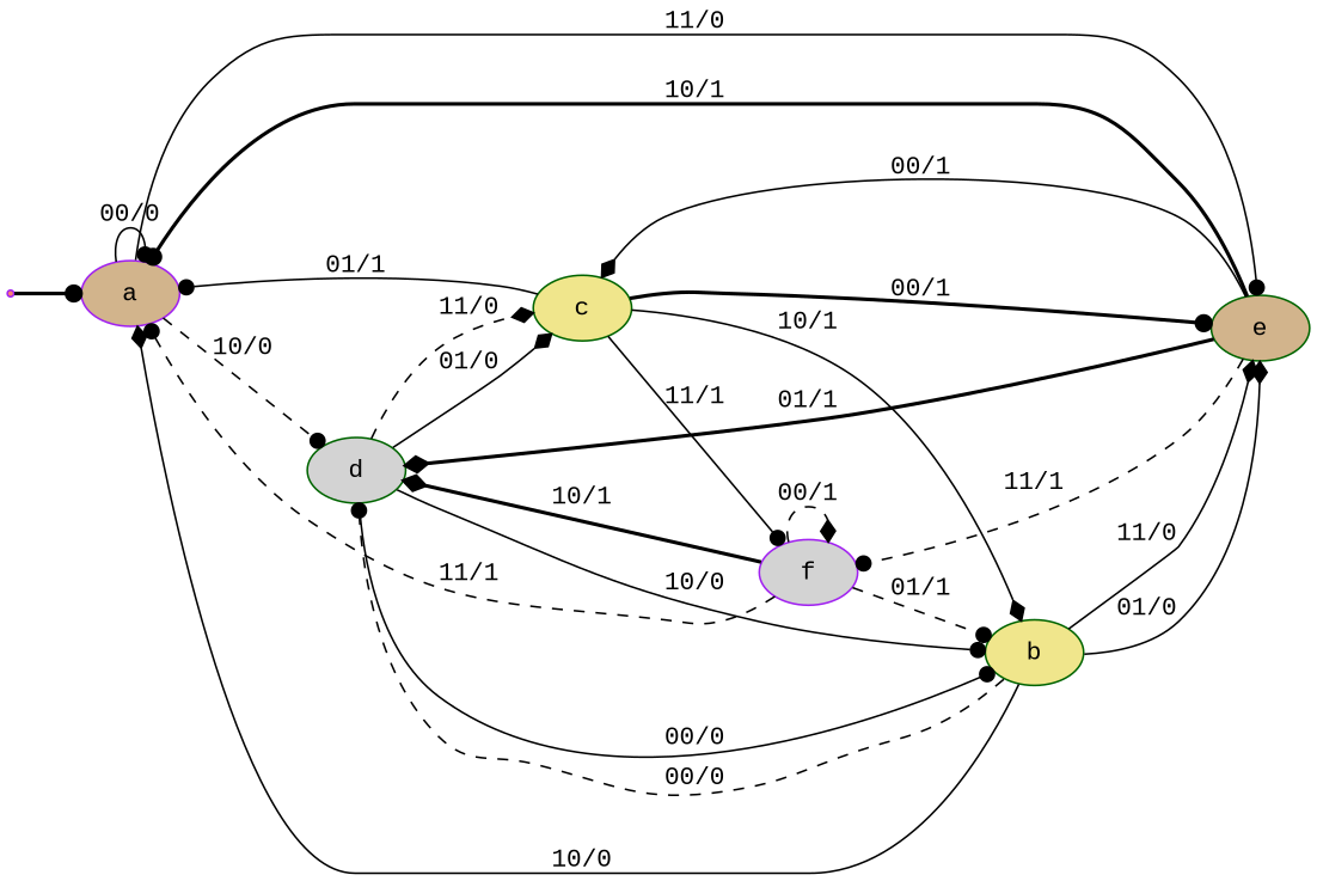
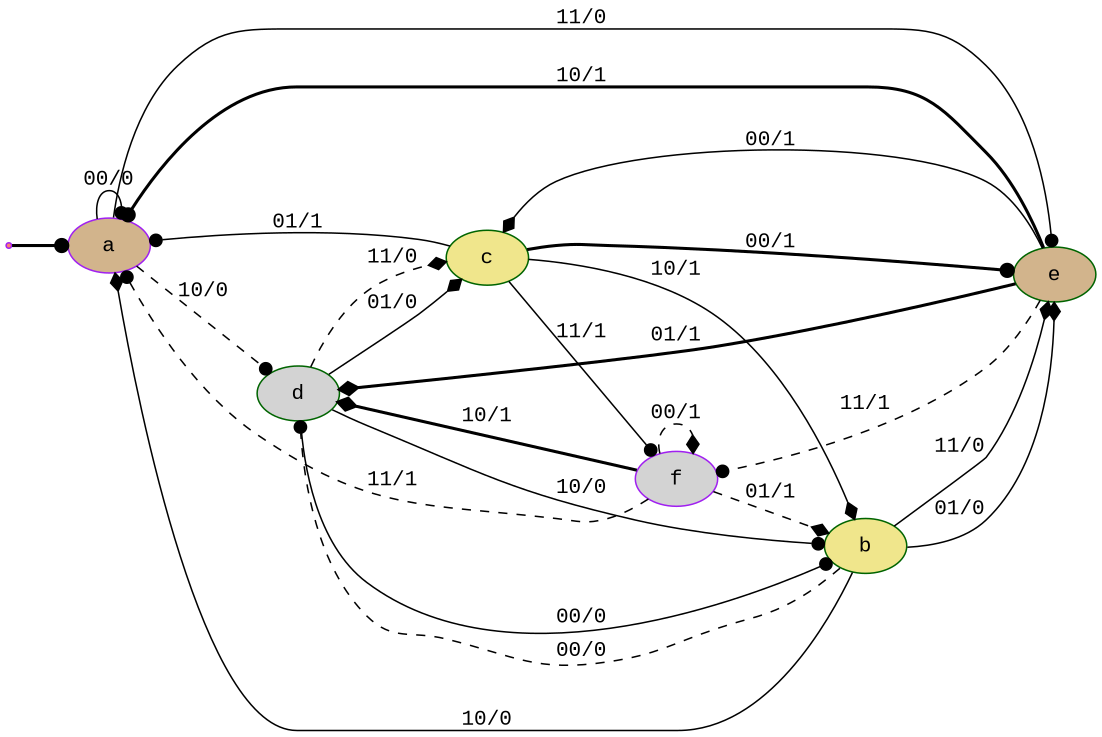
  digraph {
    fontname="Liberation Mono"
    rankdir=LR
    node [color=darkgreen fillcolor=tan fontname="Liberation Mono" style=filled]
    edge [arrowhead=dot fontname="Liberation Mono" style=solid]
    INIT [color=purple fillcolor=salmon shape=point]
    n2 [color=purple label=a]
    n3 [fillcolor=lightgrey label=d]
    n4 [label=e]
    n5 [fillcolor=khaki label=c]
    n6 [fillcolor=khaki label=b]
    n7 [color=purple fillcolor=lightgrey label=f]
    INIT -> n2 [style=bold]
    n2 -> n2 [label="00/0"]
    n2 -> n3 [label="10/0" style=dashed]
    n2 -> n4 [label="11/0"]
    n3 -> n5 [arrowhead=diamond label="01/0"]
    n3 -> n5 [arrowhead=diamond label="11/0" style=dashed]
    n3 -> n6 [label="00/0"]
    n3 -> n6 [label="10/0"]
    n4 -> n2 [label="10/1" style=bold]
    n4 -> n3 [arrowhead=diamond label="01/1" style=bold]
    n4 -> n5 [arrowhead=diamond label="00/1"]
    n4 -> n7 [label="11/1" style=dashed]
    n5 -> n2 [label="01/1"]
    n5 -> n4 [label="00/1" style=bold]
    n5 -> n6 [arrowhead=diamond label="10/1"]
    n5 -> n7 [label="11/1"]
    n6 -> n2 [arrowhead=diamond label="10/0"]
    n6 -> n3 [label="00/0" style=dashed]
    n6 -> n4 [arrowhead=diamond label="01/0"]
    n6 -> n4 [arrowhead=diamond label="11/0"]
    n7 -> n2 [label="11/1" style=dashed]
    n7 -> n3 [arrowhead=diamond label="10/1" style=bold]
-   n7 -> n6 [label="01/1" style=dashed]
+   n7 -> n6 [arrowhead=diamond label="01/1" style=dashed]
    n7 -> n7 [arrowhead=diamond label="00/1" style=dashed]
  }
